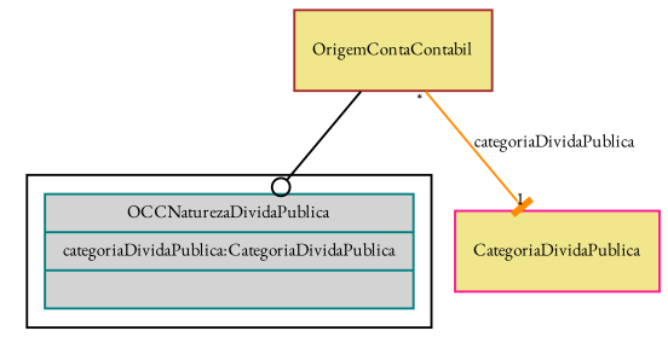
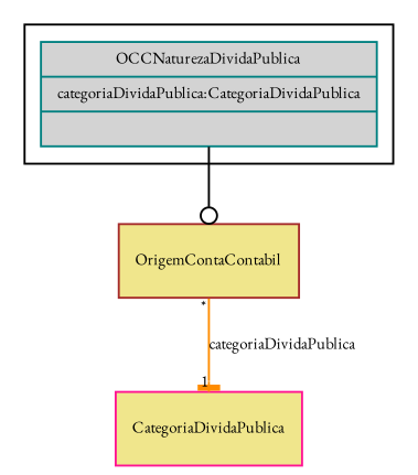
  digraph {
    fontname="EB Garamond"
    fontsize=8
    node [fillcolor=khaki fontname="EB Garamond" fontsize=8 shape=record style=filled]
    edge [fontname="EB Garamond" fontsize=8]
    n1 [color=teal fillcolor=lightgrey label="{OCCNaturezaDividaPublica|categoriaDividaPublica:CategoriaDividaPublica\l|\l}"]
    OrigemContaContabil [color=brown]
    CategoriaDividaPublica [color=deeppink]
    subgraph cluster_1 {
      n1
    }
-   OrigemContaContabil -> n1 [arrowhead=odot color=black]
+   n1 -> OrigemContaContabil [arrowhead=odot color=black]
    OrigemContaContabil -> CategoriaDividaPublica [arrowhead=tee color=darkorange headlabel=1 label=categoriaDividaPublica taillabel="*"]
  }
